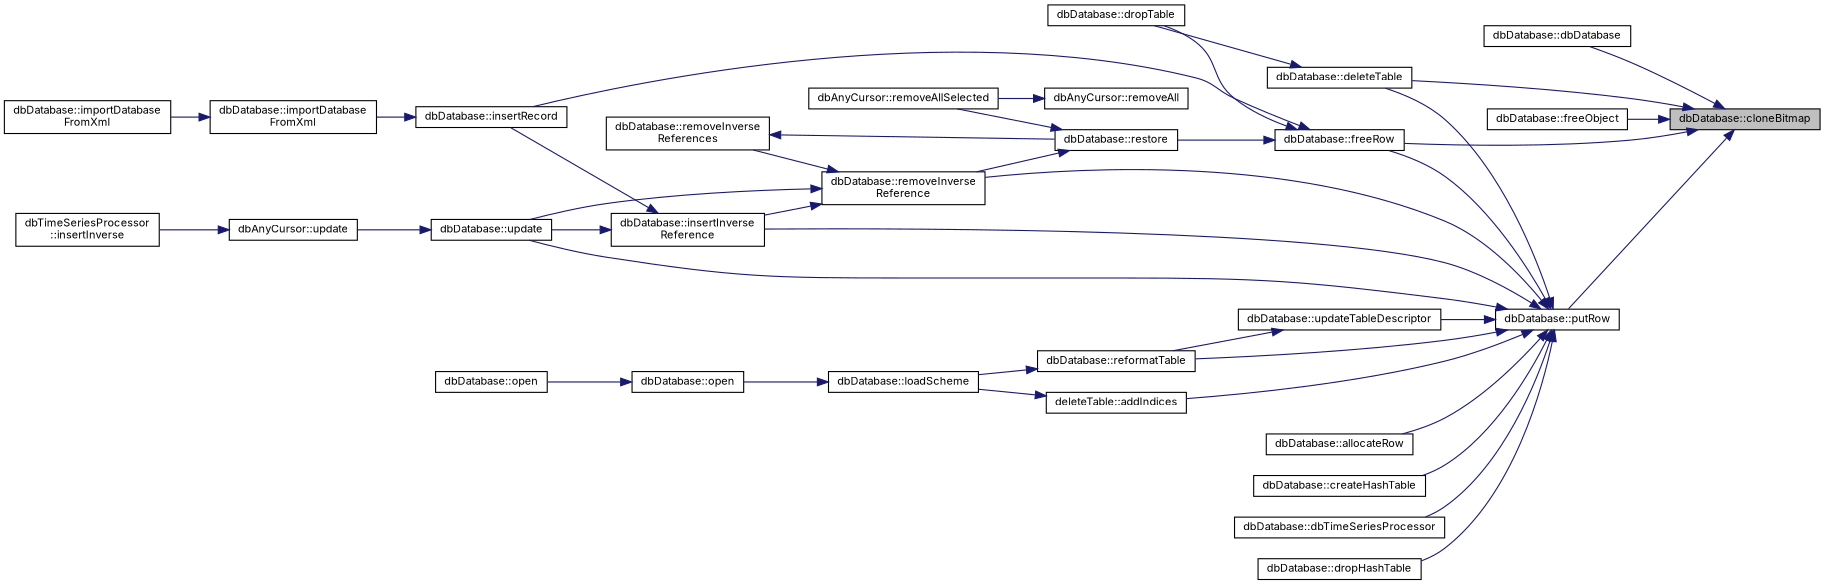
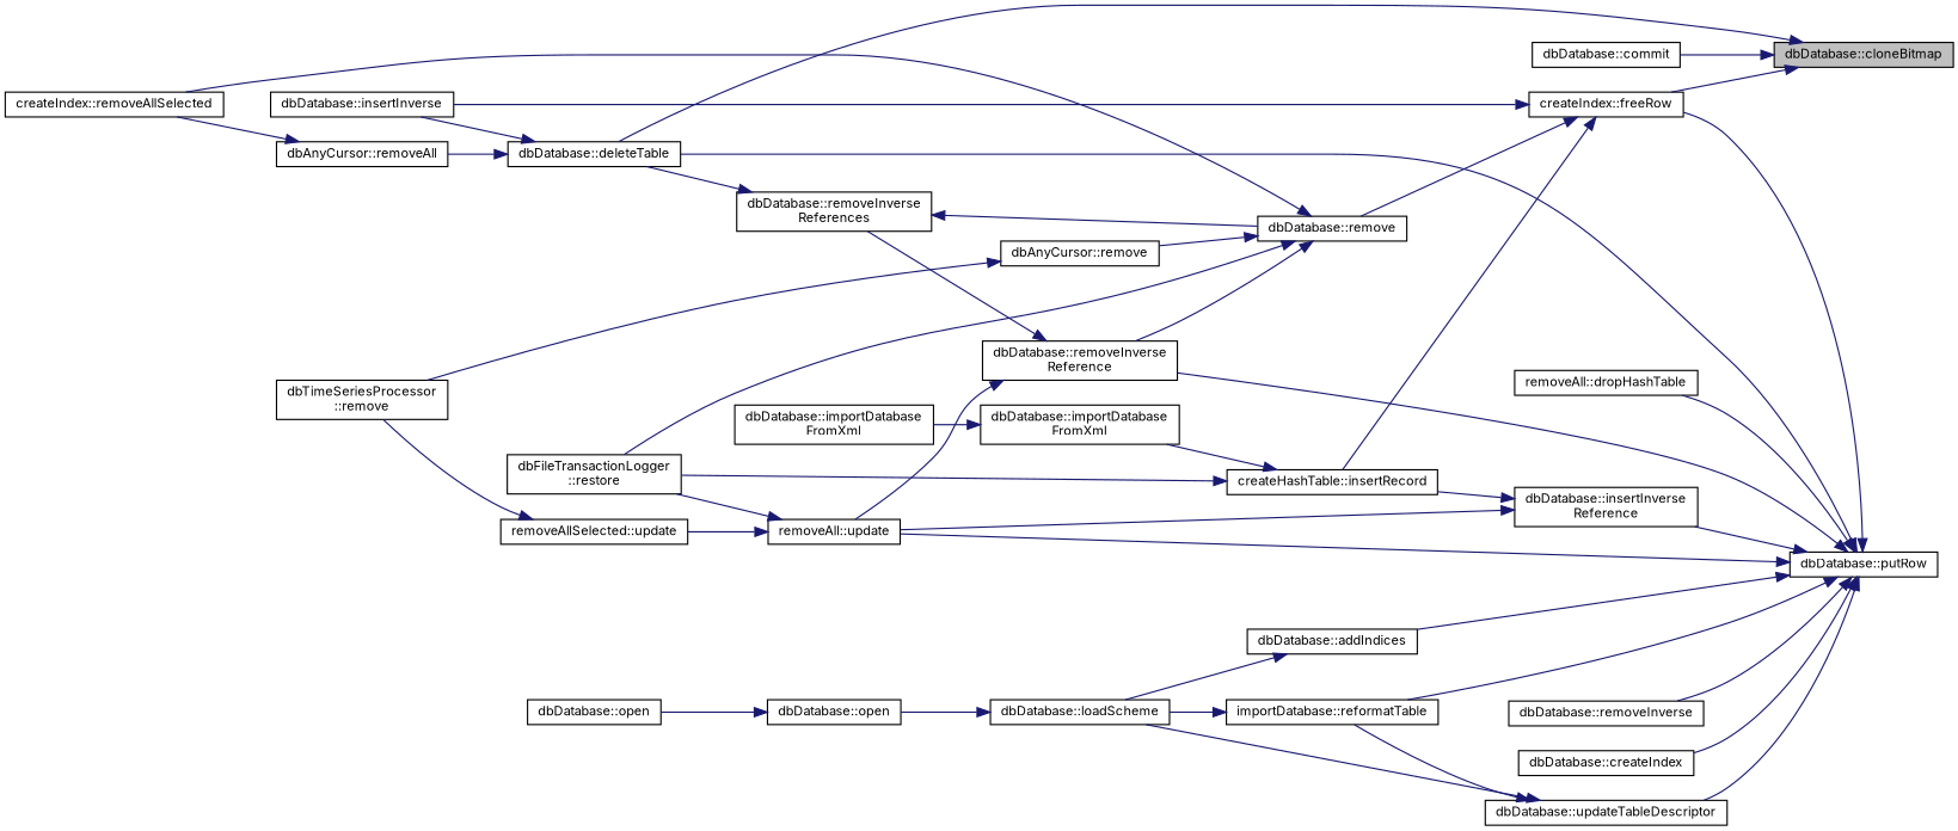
  digraph {
    fontname=Inter
    rankdir=RL
    node [color=black fillcolor=white fontname=Inter fontsize=10 shape=record style=filled]
    edge [color=midnightblue dir=back fontname=Inter fontsize=10 labelfontname=Helvetica labelfontsize=10 style=solid]
    n1 [fillcolor=grey75 fontcolor=black height=0.2 label="dbDatabase::cloneBitmap" width=0.4]
-   n2 [height=0.2 label="dbDatabase::dbDatabase" width=0.4]
+   n2 [height=0.2 label="dbDatabase::commit" width=0.4]
    n3 [height=0.2 label="dbDatabase::deleteTable" width=0.4]
-   n4 [height=0.2 label="dbDatabase::freeObject" width=0.4]
-   n5 [height=0.2 label="dbDatabase::freeRow" width=0.4]
+   n5 [height=0.2 label="createIndex::freeRow" width=0.4]
    n6 [height=0.2 label="dbDatabase::putRow" width=0.4]
-   n7 [height=0.2 label="dbDatabase::dropTable" width=0.4]
+   n7 [height=0.2 label="dbDatabase::insertInverse" width=0.4]
    n8 [height=0.2 label="dbAnyCursor::removeAll" width=0.4]
-   n9 [height=0.2 label="dbDatabase::insertRecord" width=0.4]
-   n10 [height=0.2 label="dbDatabase::restore" width=0.4]
+   n9 [height=0.2 label="createHashTable::insertRecord" width=0.4]
+   n10 [height=0.2 label="dbDatabase::remove" width=0.4]
    n11 [height=0.2 label="dbDatabase::removeInverse\lReference" width=0.4]
    n12 [height=0.2 label="dbDatabase::insertInverse\lReference" width=0.4]
-   n13 [height=0.2 label="dbDatabase::update" width=0.4]
-   n14 [height=0.2 label="deleteTable::addIndices" width=0.4]
-   n15 [height=0.2 label="dbDatabase::allocateRow" width=0.4]
-   n16 [height=0.2 label="dbDatabase::createHashTable" width=0.4]
-   n17 [height=0.2 label="dbDatabase::dbTimeSeriesProcessor" width=0.4]
-   n18 [height=0.2 label="dbDatabase::dropHashTable" width=0.4]
-   n19 [height=0.2 label="dbDatabase::reformatTable" width=0.4]
+   n13 [height=0.2 label="removeAll::update" width=0.4]
+   n14 [height=0.2 label="dbDatabase::addIndices" width=0.4]
+   n16 [height=0.2 label="dbDatabase::removeInverse" width=0.4]
+   n17 [height=0.2 label="dbDatabase::createIndex" width=0.4]
+   n18 [height=0.2 label="removeAll::dropHashTable" width=0.4]
+   n19 [height=0.2 label="importDatabase::reformatTable" width=0.4]
    n20 [height=0.2 label="dbDatabase::updateTableDescriptor" width=0.4]
-   n21 [height=0.2 label="dbAnyCursor::removeAllSelected" width=0.4]
+   n21 [height=0.2 label="createIndex::removeAllSelected" width=0.4]
    n22 [height=0.2 label="dbDatabase::importDatabase\lFromXml" width=0.4]
+   n23 [height=0.2 label="dbFileTransactionLogger\l::restore" width=0.4]
+   n24 [height=0.2 label="dbAnyCursor::remove" width=0.4]
    n25 [height=0.2 label="dbDatabase::importDatabase\lFromXml" width=0.4]
-   n26 [height=0.2 label="dbTimeSeriesProcessor\l::insertInverse" width=0.4]
+   n26 [height=0.2 label="dbTimeSeriesProcessor\l::remove" width=0.4]
    n27 [height=0.2 label="dbDatabase::removeInverse\lReferences" width=0.4]
-   n28 [height=0.2 label="dbAnyCursor::update" width=0.4]
+   n28 [height=0.2 label="removeAllSelected::update" width=0.4]
    n29 [height=0.2 label="dbDatabase::loadScheme" width=0.4]
    n30 [height=0.2 label="dbDatabase::open" width=0.4]
    n31 [height=0.2 label="dbDatabase::open" width=0.4]
    n1 -> n2
    n1 -> n3
-   n1 -> n4
    n1 -> n5
-   n1 -> n6
    n3 -> n7
+   n3 -> n8
    n5 -> n7
    n5 -> n9
    n5 -> n10
    n6 -> n3
    n6 -> n5
    n6 -> n11
    n6 -> n12
    n6 -> n13
    n6 -> n14
-   n6 -> n15
    n6 -> n16
    n6 -> n17
    n6 -> n18
    n6 -> n19
    n6 -> n20
    n8 -> n21
    n9 -> n22
+   n9 -> n23
    n10 -> n11
    n10 -> n21
-   n11 -> n12
+   n10 -> n23
+   n10 -> n24
    n11 -> n13
    n11 -> n27
    n12 -> n9
    n12 -> n13
+   n13 -> n23
    n13 -> n28
    n14 -> n29
    n19 -> n29
    n20 -> n19
+   n20 -> n29
    n22 -> n25
+   n24 -> n26
+   n27 -> n3
    n27 -> n10
    n28 -> n26
    n29 -> n30
    n30 -> n31
  }
